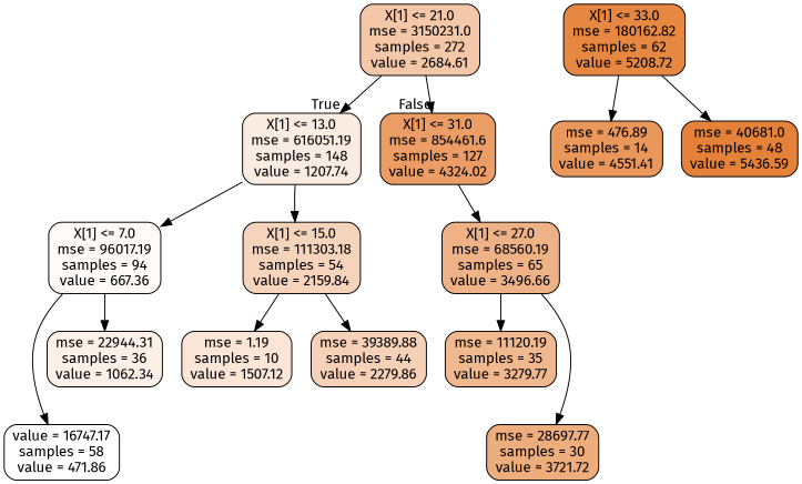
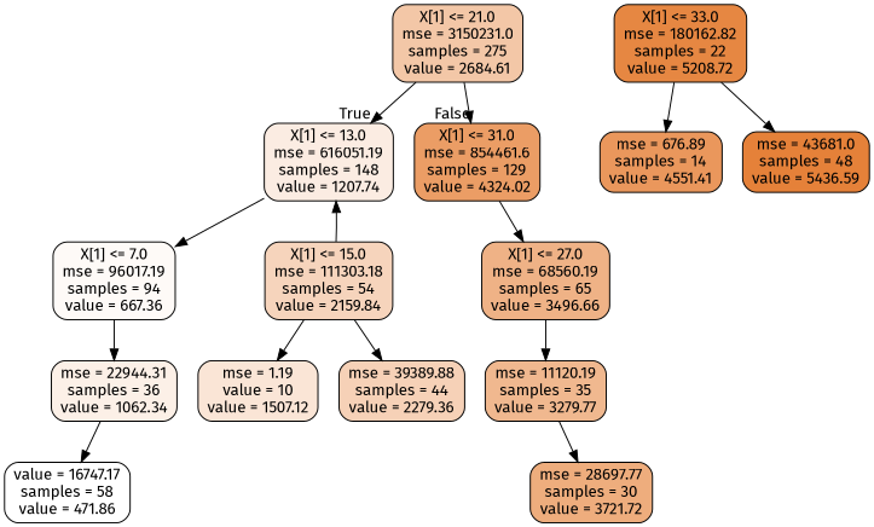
  digraph {
    fontname="Fira Sans"
    node [color=black fontname="Fira Sans" shape=box style="filled, rounded"]
    edge [fontname="Fira Sans"]
-   n1 [fillcolor="#f3c7a7" label="X[1] <= 21.0\nmse = 3150231.0\nsamples = 272\nvalue = 2684.61"]
+   n1 [fillcolor="#f3c7a7" label="X[1] <= 21.0\nmse = 3150231.0\nsamples = 275\nvalue = 2684.61"]
    n2 [fillcolor="#fbece2" label="X[1] <= 13.0\nmse = 616051.19\nsamples = 148\nvalue = 1207.74"]
-   n3 [fillcolor="#eb9d65" label="X[1] <= 31.0\nmse = 854461.6\nsamples = 127\nvalue = 4324.02"]
+   n3 [fillcolor="#eb9d65" label="X[1] <= 31.0\nmse = 854461.6\nsamples = 129\nvalue = 4324.02"]
    n4 [fillcolor="#fefaf7" label="X[1] <= 7.0\nmse = 96017.19\nsamples = 94\nvalue = 667.36"]
    n5 [fillcolor="#f6d4bc" label="X[1] <= 15.0\nmse = 111303.18\nsamples = 54\nvalue = 2159.84"]
    n6 [fillcolor="#efb286" label="X[1] <= 27.0\nmse = 68560.19\nsamples = 65\nvalue = 3496.66"]
    n7 [fillcolor="#ffffff" label="value = 16747.17\nsamples = 58\nvalue = 471.86"]
    n8 [fillcolor="#fcf0e7" label="mse = 22944.31\nsamples = 36\nvalue = 1062.34"]
-   n9 [fillcolor="#fae5d6" label="mse = 1.19\nsamples = 10\nvalue = 1507.12"]
-   n10 [fillcolor="#f6d1b7" label="mse = 39389.88\nsamples = 44\nvalue = 2279.86"]
+   n9 [fillcolor="#fae5d6" label="mse = 1.19\nvalue = 10\nvalue = 1507.12"]
+   n10 [fillcolor="#f6d1b7" label="mse = 39389.88\nsamples = 44\nvalue = 2279.36"]
    n11 [fillcolor="#f0b88f" label="mse = 11120.19\nsamples = 35\nvalue = 3279.77"]
    n12 [fillcolor="#eead7d" label="mse = 28697.77\nsamples = 30\nvalue = 3721.72"]
-   n13 [fillcolor="#e68742" label="X[1] <= 33.0\nmse = 180162.82\nsamples = 62\nvalue = 5208.72"]
-   n14 [fillcolor="#ea975c" label="mse = 476.89\nsamples = 14\nvalue = 4551.41"]
-   n15 [fillcolor="#e58139" label="mse = 40681.0\nsamples = 48\nvalue = 5436.59"]
+   n13 [fillcolor="#e68742" label="X[1] <= 33.0\nmse = 180162.82\nsamples = 22\nvalue = 5208.72"]
+   n14 [fillcolor="#ea975c" label="mse = 676.89\nsamples = 14\nvalue = 4551.41"]
+   n15 [fillcolor="#e58139" label="mse = 43681.0\nsamples = 48\nvalue = 5436.59"]
    n1 -> n2 [headlabel=True labelangle=45 labeldistance=2.5]
    n1 -> n3 [headlabel=False labelangle=-45 labeldistance=2.5]
    n2 -> n4
-   n2 -> n5
+   n5 -> n2
    n3 -> n6
-   n4 -> n7
+   n8 -> n7
    n4 -> n8
    n5 -> n9
    n5 -> n10
    n6 -> n11
-   n6 -> n12
+   n11 -> n12
    n13 -> n14
    n13 -> n15
  }
